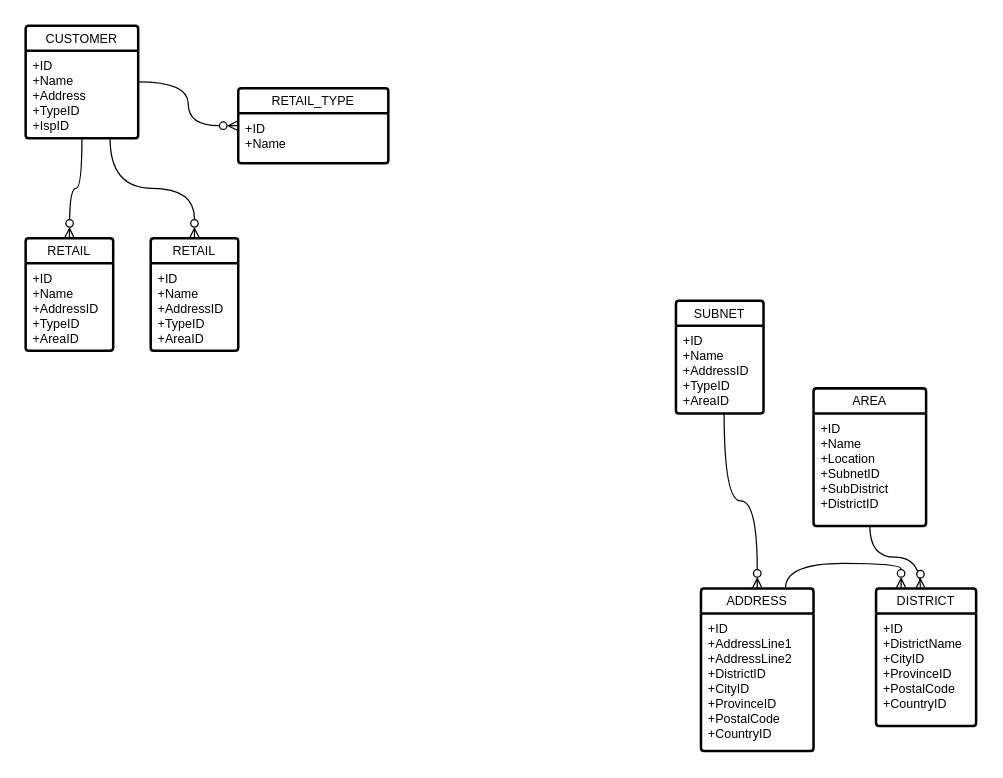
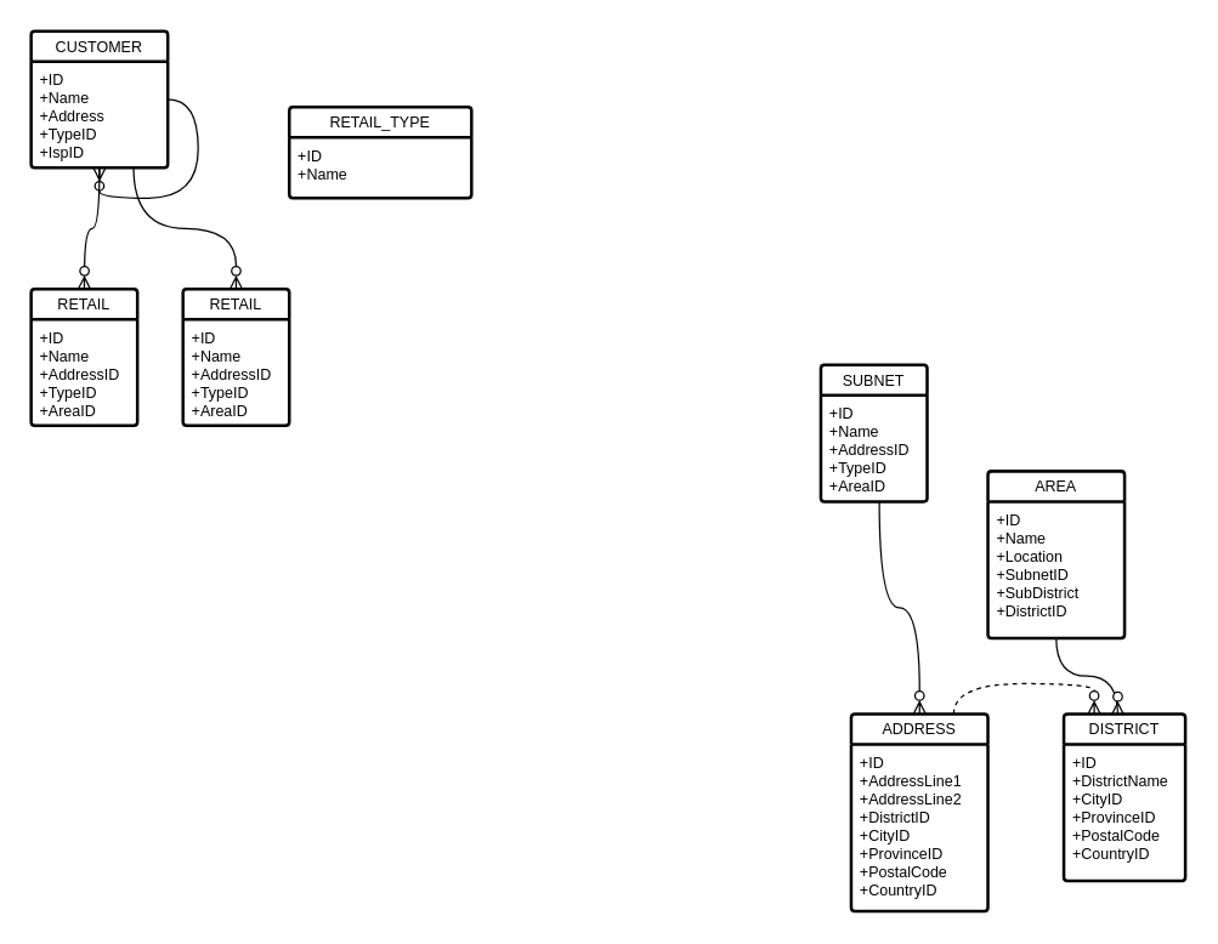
  <mxCell id="0" />
  <mxCell id="1" parent="0" />
  <mxCell id="2" value="RETAIL_TYPE" style="swimlane;childLayout=stackLayout;horizontal=1;startSize=20;horizontalStack=0;rounded=1;fontSize=10;fontStyle=0;strokeWidth=2;resizeParent=0;resizeLast=1;shadow=0;dashed=0;align=center;arcSize=4;whiteSpace=wrap;html=1;" vertex="1" parent="1"><mxGeometry x="190" y="70" width="120" height="60" as="geometry" /></mxCell>
  <mxCell id="3" value="+ID&lt;br&gt;+Name&lt;br&gt;&lt;div&gt;&lt;br&gt;&lt;/div&gt;" style="align=left;strokeColor=none;fillColor=none;spacingLeft=4;fontSize=10;verticalAlign=top;resizable=0;rotatable=0;part=1;html=1;" vertex="1" parent="2"><mxGeometry y="20" width="120" height="40" as="geometry" /></mxCell>
  <mxCell id="4" style="edgeStyle=orthogonalEdgeStyle;rounded=0;orthogonalLoop=1;jettySize=auto;html=1;exitX=0.5;exitY=1;exitDx=0;exitDy=0;" edge="1" parent="2" source="3" target="3"><mxGeometry relative="1" as="geometry" /></mxCell>
  <mxCell id="5" value="SUBNET" style="swimlane;childLayout=stackLayout;horizontal=1;startSize=20;horizontalStack=0;rounded=1;fontSize=10;fontStyle=0;strokeWidth=2;resizeParent=0;resizeLast=1;shadow=0;dashed=0;align=center;arcSize=4;whiteSpace=wrap;html=1;" vertex="1" parent="1"><mxGeometry x="540" y="240" width="70" height="90" as="geometry" /></mxCell>
  <mxCell id="6" value="+ID&lt;br&gt;+Name&lt;div&gt;+AddressID&lt;br&gt;+TypeID&lt;/div&gt;&lt;div&gt;+AreaID&lt;br&gt;&lt;div&gt;&lt;br&gt;&lt;/div&gt;&lt;/div&gt;" style="align=left;strokeColor=none;fillColor=none;spacingLeft=4;fontSize=10;verticalAlign=top;resizable=0;rotatable=0;part=1;html=1;" vertex="1" parent="5"><mxGeometry y="20" width="70" height="70" as="geometry" /></mxCell>
  <mxCell id="7" value="CUSTOMER" style="swimlane;childLayout=stackLayout;horizontal=1;startSize=20;horizontalStack=0;rounded=1;fontSize=10;fontStyle=0;strokeWidth=2;resizeParent=0;resizeLast=1;shadow=0;dashed=0;align=center;arcSize=4;whiteSpace=wrap;html=1;" vertex="1" parent="1"><mxGeometry x="20" y="20" width="90" height="90" as="geometry" /></mxCell>
  <mxCell id="8" value="+ID&lt;br&gt;+Name&lt;div&gt;+Address&lt;br&gt;+TypeID&lt;/div&gt;&lt;div&gt;+IspID&lt;br&gt;&lt;div&gt;&lt;br&gt;&lt;/div&gt;&lt;/div&gt;" style="align=left;strokeColor=none;fillColor=none;spacingLeft=4;fontSize=10;verticalAlign=top;resizable=0;rotatable=0;part=1;html=1;" vertex="1" parent="7"><mxGeometry y="20" width="90" height="70" as="geometry" /></mxCell>
  <mxCell id="9" value="AREA" style="swimlane;childLayout=stackLayout;horizontal=1;startSize=20;horizontalStack=0;rounded=1;fontSize=10;fontStyle=0;strokeWidth=2;resizeParent=0;resizeLast=1;shadow=0;dashed=0;align=center;arcSize=4;whiteSpace=wrap;html=1;" vertex="1" parent="1"><mxGeometry x="650" y="310" width="90" height="110" as="geometry" /></mxCell>
  <mxCell id="10" value="+ID&lt;br&gt;+Name&lt;div&gt;+Location&lt;/div&gt;&lt;div&gt;+SubnetID&lt;/div&gt;&lt;div&gt;+SubDistrict&lt;/div&gt;&lt;div&gt;+DistrictID&lt;br&gt;&lt;div&gt;&lt;br&gt;&lt;/div&gt;&lt;/div&gt;" style="align=left;strokeColor=none;fillColor=none;spacingLeft=4;fontSize=10;verticalAlign=top;resizable=0;rotatable=0;part=1;html=1;" vertex="1" parent="9"><mxGeometry y="20" width="90" height="90" as="geometry" /></mxCell>
  <mxCell id="11" style="edgeStyle=orthogonalEdgeStyle;rounded=0;orthogonalLoop=1;jettySize=auto;html=1;exitX=0.5;exitY=1;exitDx=0;exitDy=0;fontSize=10;" edge="1" parent="9" source="10" target="10"><mxGeometry relative="1" as="geometry" /></mxCell>
- <mxCell id="12" style="edgeStyle=orthogonalEdgeStyle;rounded=0;orthogonalLoop=1;jettySize=auto;html=1;exitX=0.75;exitY=0;exitDx=0;exitDy=0;entryX=0.25;entryY=0;entryDx=0;entryDy=0;endArrow=ERzeroToMany;endFill=0;curved=1;" edge="1" parent="1" source="13" target="16"><mxGeometry relative="1" as="geometry" /></mxCell>
+ <mxCell id="12" style="edgeStyle=orthogonalEdgeStyle;rounded=0;orthogonalLoop=1;jettySize=auto;html=1;exitX=0.75;exitY=0;exitDx=0;exitDy=0;entryX=0.25;entryY=0;entryDx=0;entryDy=0;endArrow=ERzeroToMany;endFill=0;curved=1;dashed=1;" edge="1" parent="1" source="13" target="16"><mxGeometry relative="1" as="geometry" /></mxCell>
  <mxCell id="13" value="ADDRESS" style="swimlane;childLayout=stackLayout;horizontal=1;startSize=20;horizontalStack=0;rounded=1;fontSize=10;fontStyle=0;strokeWidth=2;resizeParent=0;resizeLast=1;shadow=0;dashed=0;align=center;arcSize=4;whiteSpace=wrap;html=1;" vertex="1" parent="1"><mxGeometry x="560" y="470" width="90" height="130" as="geometry"><mxRectangle x="510" y="560" width="90" height="30" as="alternateBounds" /></mxGeometry></mxCell>
  <mxCell id="14" value="+ID&lt;br&gt;+AddressLine1&lt;div&gt;+AddressLine2&lt;/div&gt;&lt;div&gt;+DistrictID&lt;/div&gt;&lt;div&gt;+CityID&lt;/div&gt;&lt;div&gt;+ProvinceID&lt;/div&gt;&lt;div&gt;+PostalCode&lt;/div&gt;&lt;div&gt;+CountryID&lt;br&gt;&lt;div&gt;&lt;br&gt;&lt;/div&gt;&lt;/div&gt;" style="align=left;strokeColor=none;fillColor=none;spacingLeft=4;fontSize=10;verticalAlign=top;resizable=0;rotatable=0;part=1;html=1;" vertex="1" parent="13"><mxGeometry y="20" width="90" height="110" as="geometry" /></mxCell>
  <mxCell id="15" style="edgeStyle=orthogonalEdgeStyle;rounded=0;orthogonalLoop=1;jettySize=auto;html=1;exitX=0.5;exitY=1;exitDx=0;exitDy=0;fontSize=10;" edge="1" parent="13" source="14" target="14"><mxGeometry relative="1" as="geometry" /></mxCell>
  <mxCell id="16" value="DISTRICT" style="swimlane;childLayout=stackLayout;horizontal=1;startSize=20;horizontalStack=0;rounded=1;fontSize=10;fontStyle=0;strokeWidth=2;resizeParent=0;resizeLast=1;shadow=0;dashed=0;align=center;arcSize=4;whiteSpace=wrap;html=1;" vertex="1" parent="1"><mxGeometry x="700" y="470" width="80" height="110" as="geometry"><mxRectangle x="660" y="560" width="90" height="30" as="alternateBounds" /></mxGeometry></mxCell>
  <mxCell id="17" value="+ID&lt;br&gt;+DistrictName&lt;div&gt;+CityID&lt;/div&gt;&lt;div&gt;+ProvinceID&lt;/div&gt;&lt;div&gt;+PostalCode&lt;/div&gt;&lt;div&gt;+CountryID&lt;/div&gt;" style="align=left;strokeColor=none;fillColor=none;spacingLeft=4;fontSize=10;verticalAlign=top;resizable=0;rotatable=0;part=1;html=1;" vertex="1" parent="16"><mxGeometry y="20" width="80" height="90" as="geometry" /></mxCell>
  <mxCell id="18" style="edgeStyle=orthogonalEdgeStyle;rounded=0;orthogonalLoop=1;jettySize=auto;html=1;exitX=0.5;exitY=1;exitDx=0;exitDy=0;fontSize=10;" edge="1" parent="16" source="17" target="17"><mxGeometry relative="1" as="geometry" /></mxCell>
  <mxCell id="19" value="" style="fontSize=12;html=1;endArrow=ERzeroToMany;endFill=1;rounded=0;entryX=0.444;entryY=0.005;entryDx=0;entryDy=0;entryPerimeter=0;strokeColor=default;edgeStyle=orthogonalEdgeStyle;curved=1;" edge="1" parent="1" source="10" target="16"><mxGeometry width="100" height="100" relative="1" as="geometry"><mxPoint x="570" y="423" as="sourcePoint" /><mxPoint x="570" y="510" as="targetPoint" /></mxGeometry></mxCell>
  <mxCell id="20" style="edgeStyle=orthogonalEdgeStyle;rounded=0;orthogonalLoop=1;jettySize=auto;html=1;exitX=0.55;exitY=0.993;exitDx=0;exitDy=0;entryX=0.5;entryY=0;entryDx=0;entryDy=0;endArrow=ERzeroToMany;endFill=0;curved=1;exitPerimeter=0;" edge="1" parent="1" source="6" target="13"><mxGeometry relative="1" as="geometry" /></mxCell>
- <mxCell id="21" style="edgeStyle=orthogonalEdgeStyle;rounded=0;orthogonalLoop=1;jettySize=auto;html=1;exitX=1;exitY=0.5;exitDx=0;exitDy=0;entryX=0;entryY=0.25;entryDx=0;entryDy=0;endArrow=ERzeroToMany;endFill=0;curved=1;" edge="1" parent="1" source="7" target="3"><mxGeometry relative="1" as="geometry" /></mxCell>
+ <mxCell id="21" style="edgeStyle=orthogonalEdgeStyle;rounded=0;orthogonalLoop=1;jettySize=auto;html=1;exitX=1;exitY=0.5;exitDx=0;exitDy=0;endArrow=ERzeroToMany;endFill=0;curved=1;" edge="1" parent="1" source="7" target="8"><mxGeometry relative="1" as="geometry" /></mxCell>
  <mxCell id="22" value="RETAIL" style="swimlane;childLayout=stackLayout;horizontal=1;startSize=20;horizontalStack=0;rounded=1;fontSize=10;fontStyle=0;strokeWidth=2;resizeParent=0;resizeLast=1;shadow=0;dashed=0;align=center;arcSize=4;whiteSpace=wrap;html=1;" vertex="1" parent="1"><mxGeometry x="20" y="190" width="70" height="90" as="geometry" /></mxCell>
  <mxCell id="23" value="+ID&lt;br&gt;+Name&lt;div&gt;+AddressID&lt;br&gt;+TypeID&lt;/div&gt;&lt;div&gt;+AreaID&lt;br&gt;&lt;div&gt;&lt;br&gt;&lt;/div&gt;&lt;/div&gt;" style="align=left;strokeColor=none;fillColor=none;spacingLeft=4;fontSize=10;verticalAlign=top;resizable=0;rotatable=0;part=1;html=1;" vertex="1" parent="22"><mxGeometry y="20" width="70" height="70" as="geometry" /></mxCell>
  <mxCell id="24" value="RETAIL" style="swimlane;childLayout=stackLayout;horizontal=1;startSize=20;horizontalStack=0;rounded=1;fontSize=10;fontStyle=0;strokeWidth=2;resizeParent=0;resizeLast=1;shadow=0;dashed=0;align=center;arcSize=4;whiteSpace=wrap;html=1;" vertex="1" parent="1"><mxGeometry x="120" y="190" width="70" height="90" as="geometry" /></mxCell>
  <mxCell id="25" value="+ID&lt;br&gt;+Name&lt;div&gt;+AddressID&lt;br&gt;+TypeID&lt;/div&gt;&lt;div&gt;+AreaID&lt;br&gt;&lt;div&gt;&lt;br&gt;&lt;/div&gt;&lt;/div&gt;" style="align=left;strokeColor=none;fillColor=none;spacingLeft=4;fontSize=10;verticalAlign=top;resizable=0;rotatable=0;part=1;html=1;" vertex="1" parent="24"><mxGeometry y="20" width="70" height="70" as="geometry" /></mxCell>
  <mxCell id="26" style="edgeStyle=orthogonalEdgeStyle;rounded=0;orthogonalLoop=1;jettySize=auto;html=1;exitX=0.5;exitY=1;exitDx=0;exitDy=0;endArrow=ERzeroToMany;endFill=0;curved=1;" edge="1" parent="1" source="8"><mxGeometry relative="1" as="geometry"><mxPoint x="55" y="190" as="targetPoint" /></mxGeometry></mxCell>
  <mxCell id="27" style="edgeStyle=orthogonalEdgeStyle;rounded=0;orthogonalLoop=1;jettySize=auto;html=1;exitX=0.75;exitY=1;exitDx=0;exitDy=0;entryX=0.5;entryY=0;entryDx=0;entryDy=0;curved=1;endArrow=ERzeroToMany;endFill=0;" edge="1" parent="1" source="8" target="24"><mxGeometry relative="1" as="geometry" /></mxCell>
